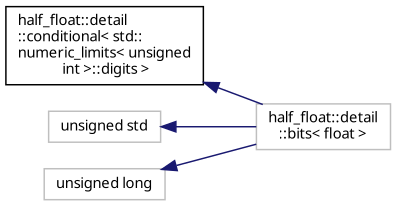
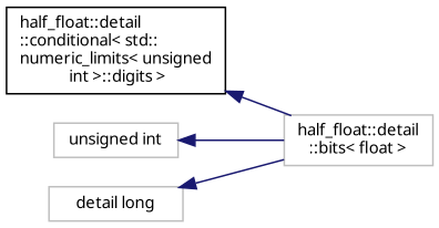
  digraph {
    fontname="Noto Sans"
    rankdir=LR
    node [color=grey75 fillcolor=white fontname="Noto Sans" fontsize=10 shape=record style=filled]
    edge [color=midnightblue dir=back fontname="Noto Sans" fontsize=10 labelfontname=Helvetica labelfontsize=10 style=solid]
    n1 [color=black height=0.2 label="half_float::detail\l::conditional\< std::\lnumeric_limits\< unsigned\l int \>::digits \>" width=0.4]
    n2 [height=0.2 label="half_float::detail\l::bits\< float \>" width=0.4]
-   n3 [height=0.2 label="unsigned std" width=0.4]
-   n4 [height=0.2 label="unsigned long" width=0.4]
+   n3 [height=0.2 label="unsigned int" width=0.4]
+   n4 [height=0.2 label="detail long" width=0.4]
    n1 -> n2
    n3 -> n2
    n4 -> n2
  }
